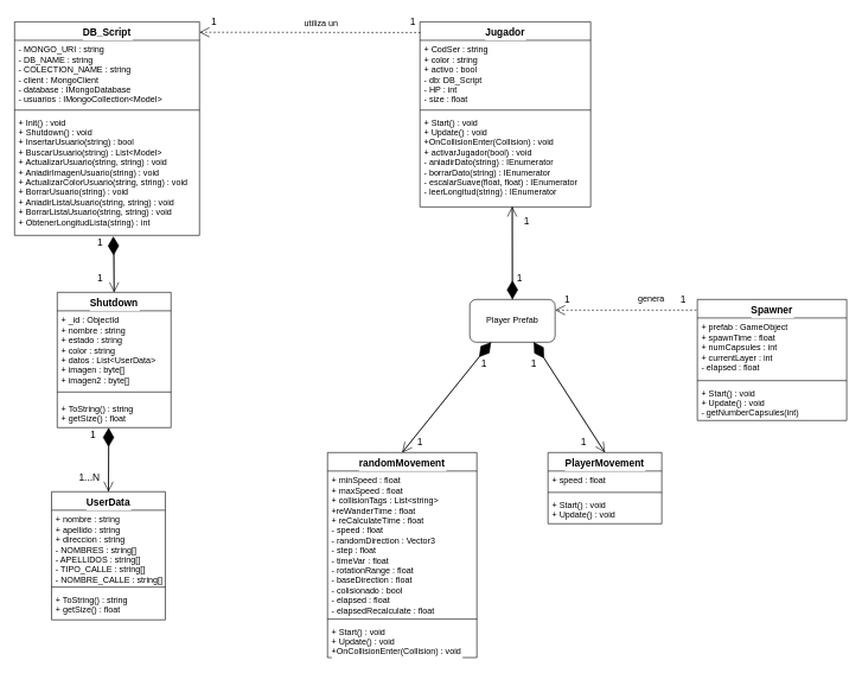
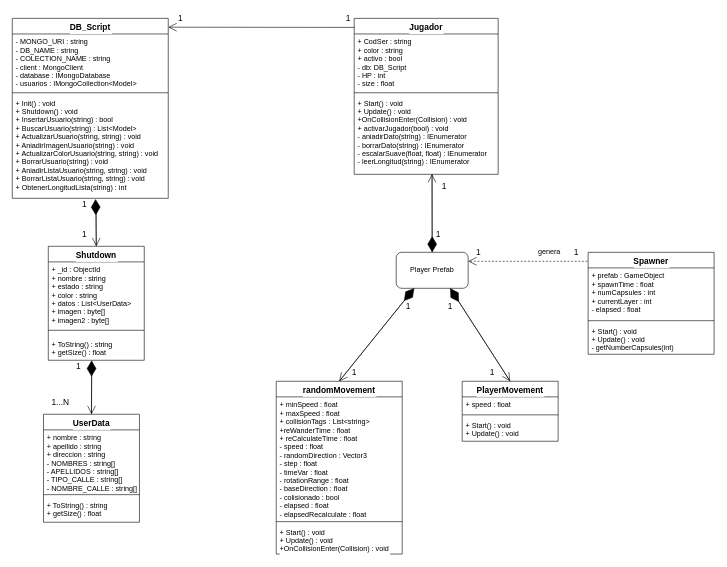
  <mxCell id="0" />
  <mxCell id="1" parent="0" />
  <mxCell id="2" value="Player Prefab" style="rounded=1;whiteSpace=wrap;html=1;labelBackgroundColor=#ffffff;" parent="1" vertex="1"><mxGeometry x="660" y="420" width="120" height="60" as="geometry" /></mxCell>
  <mxCell id="3" value="DB_Script" style="swimlane;fontStyle=1;align=center;verticalAlign=top;childLayout=stackLayout;horizontal=1;startSize=26;horizontalStack=0;resizeParent=1;resizeParentMax=0;resizeLast=0;collapsible=1;marginBottom=0;shadow=0;fontSize=14;labelBackgroundColor=#ffffff;" parent="1" vertex="1"><mxGeometry x="20" y="30" width="260" height="300" as="geometry" /></mxCell>
  <mxCell id="4" value="- MONGO_URI : string&#10;- DB_NAME : string&#10;- COLECTION_NAME : string&#10;- client : MongoClient&#10;- database : IMongoDatabase&#10;- usuarios : IMongoCollection&lt;Model&gt;" style="text;strokeColor=none;fillColor=none;align=left;verticalAlign=top;spacingLeft=4;spacingRight=4;overflow=hidden;rotatable=0;points=[[0,0.5],[1,0.5]];portConstraint=eastwest;" parent="3" vertex="1"><mxGeometry y="26" width="260" height="94" as="geometry" /></mxCell>
  <mxCell id="5" value="" style="line;strokeWidth=1;fillColor=none;align=left;verticalAlign=middle;spacingTop=-1;spacingLeft=3;spacingRight=3;rotatable=0;labelPosition=right;points=[];portConstraint=eastwest;" parent="3" vertex="1"><mxGeometry y="120" width="260" height="8" as="geometry" /></mxCell>
  <mxCell id="6" value="+ Init() : void&#10;+ Shutdown() : void&#10;+ InsertarUsuario(string) : bool&#10;+ BuscarUsuario(string) : List&lt;Model&gt;&#10;+ ActualizarUsuario(string, string) : void&#10;+ AniadirImagenUsuario(string) : void&#10;+ ActualizarColorUsuario(string, string) : void&#10;+ BorrarUsuario(string) : void&#10;+ AniadirListaUsuario(string, string) : void&#10;+ BorrarListaUsuario(string, string) : void&#10;+ ObtenerLongitudLista(string) : int" style="text;strokeColor=none;fillColor=none;align=left;verticalAlign=top;spacingLeft=4;spacingRight=4;overflow=hidden;rotatable=0;points=[[0,0.5],[1,0.5]];portConstraint=eastwest;" parent="3" vertex="1"><mxGeometry y="128" width="260" height="172" as="geometry" /></mxCell>
  <mxCell id="7" value="Jugador" style="swimlane;fontStyle=1;align=center;verticalAlign=top;childLayout=stackLayout;horizontal=1;startSize=26;horizontalStack=0;resizeParent=1;resizeParentMax=0;resizeLast=0;collapsible=1;marginBottom=0;shadow=0;fontSize=14;labelBackgroundColor=#ffffff;" parent="1" vertex="1"><mxGeometry x="590" y="30" width="240" height="260" as="geometry"><mxRectangle x="90" y="170" width="90" height="26" as="alternateBounds" /></mxGeometry></mxCell>
  <mxCell id="8" value="+ CodSer : string&#10;+ color : string&#10;+ activo : bool&#10;- db: DB_Script&#10;- HP : int&#10;- size : float&#10;" style="text;strokeColor=none;fillColor=none;align=left;verticalAlign=top;spacingLeft=4;spacingRight=4;overflow=hidden;rotatable=0;points=[[0,0.5],[1,0.5]];portConstraint=eastwest;" parent="7" vertex="1"><mxGeometry y="26" width="240" height="94" as="geometry" /></mxCell>
  <mxCell id="9" value="" style="line;strokeWidth=1;fillColor=none;align=left;verticalAlign=middle;spacingTop=-1;spacingLeft=3;spacingRight=3;rotatable=0;labelPosition=right;points=[];portConstraint=eastwest;" parent="7" vertex="1"><mxGeometry y="120" width="240" height="8" as="geometry" /></mxCell>
  <mxCell id="10" value="+ Start() : void&#10;+ Update() : void&#10;+OnCollisionEnter(Collision) : void&#10;+ activarJugador(bool) : void&#10;- aniadirDato(string) : IEnumerator&#10;- borrarDato(string) : IEnumerator&#10;- escalarSuave(float, float) : IEnumerator&#10;- leerLongitud(string) : IEnumerator" style="text;strokeColor=none;fillColor=none;align=left;verticalAlign=top;spacingLeft=4;spacingRight=4;overflow=hidden;rotatable=0;points=[[0,0.5],[1,0.5]];portConstraint=eastwest;" parent="7" vertex="1"><mxGeometry y="128" width="240" height="132" as="geometry" /></mxCell>
  <mxCell id="11" value="1" style="text;html=1;align=center;verticalAlign=middle;resizable=0;points=[];autosize=1;fontSize=14;" parent="1" vertex="1"><mxGeometry x="950" y="410" width="20" height="20" as="geometry" /></mxCell>
  <mxCell id="12" value="1" style="text;html=1;align=center;verticalAlign=middle;resizable=0;points=[];autosize=1;fontSize=14;" parent="1" vertex="1"><mxGeometry x="787" y="410" width="20" height="20" as="geometry" /></mxCell>
  <mxCell id="13" value="1" style="text;html=1;align=center;verticalAlign=middle;resizable=0;points=[];autosize=1;fontSize=14;" parent="1" vertex="1"><mxGeometry x="740" y="500" width="20" height="20" as="geometry" /></mxCell>
  <mxCell id="14" value="1" style="text;html=1;align=center;verticalAlign=middle;resizable=0;points=[];autosize=1;fontSize=14;" parent="1" vertex="1"><mxGeometry x="810" y="610" width="20" height="20" as="geometry" /></mxCell>
  <mxCell id="15" value="1" style="text;html=1;align=center;verticalAlign=middle;resizable=0;points=[];autosize=1;fontSize=14;" parent="1" vertex="1"><mxGeometry x="670" y="500" width="20" height="20" as="geometry" /></mxCell>
  <mxCell id="16" value="1" style="text;html=1;align=center;verticalAlign=middle;resizable=0;points=[];autosize=1;fontSize=14;" parent="1" vertex="1"><mxGeometry x="580" y="610" width="20" height="20" as="geometry" /></mxCell>
  <mxCell id="17" value="1" style="text;html=1;align=center;verticalAlign=middle;resizable=0;points=[];autosize=1;fontSize=14;" parent="1" vertex="1"><mxGeometry x="720" y="380" width="20" height="20" as="geometry" /></mxCell>
  <mxCell id="18" value="1" style="text;html=1;align=center;verticalAlign=middle;resizable=0;points=[];autosize=1;fontSize=14;" parent="1" vertex="1"><mxGeometry x="730" y="300" width="20" height="20" as="geometry" /></mxCell>
  <mxCell id="19" value="1" style="text;html=1;align=center;verticalAlign=middle;resizable=0;points=[];autosize=1;fontSize=14;" parent="1" vertex="1"><mxGeometry x="570" y="20" width="20" height="20" as="geometry" /></mxCell>
  <mxCell id="20" value="1" style="text;html=1;align=center;verticalAlign=middle;resizable=0;points=[];autosize=1;fontSize=14;" parent="1" vertex="1"><mxGeometry x="290" y="20" width="20" height="20" as="geometry" /></mxCell>
  <mxCell id="21" value="1" style="text;html=1;align=center;verticalAlign=middle;resizable=0;points=[];autosize=1;fontSize=14;" parent="1" vertex="1"><mxGeometry x="130" y="330" width="20" height="20" as="geometry" /></mxCell>
  <mxCell id="22" value="1" style="text;html=1;align=center;verticalAlign=middle;resizable=0;points=[];autosize=1;fontSize=14;" parent="1" vertex="1"><mxGeometry x="130" y="380" width="20" height="20" as="geometry" /></mxCell>
  <mxCell id="23" value="1" style="text;html=1;align=center;verticalAlign=middle;resizable=0;points=[];autosize=1;fontSize=14;" parent="1" vertex="1"><mxGeometry x="120" y="600" width="20" height="20" as="geometry" /></mxCell>
- <mxCell id="24" value="1...N" style="text;html=1;align=center;verticalAlign=middle;resizable=0;points=[];autosize=1;fontSize=14;" parent="1" vertex="1"><mxGeometry x="100" y="660" width="50" height="20" as="geometry" /></mxCell>
+ <mxCell id="24" value="1...N" style="text;html=1;align=center;verticalAlign=middle;resizable=0;points=[];autosize=1;fontSize=14;" parent="1" vertex="1"><mxGeometry x="75" y="660" width="50" height="20" as="geometry" /></mxCell>
  <mxCell id="25" value="" style="endArrow=diamondThin;endFill=1;endSize=24;html=1;entryX=0.534;entryY=1.007;entryDx=0;entryDy=0;entryPerimeter=0;exitX=0.5;exitY=0;exitDx=0;exitDy=0;" parent="1" source="26" target="6" edge="1"><mxGeometry width="160" relative="1" as="geometry"><mxPoint x="190" y="380" as="sourcePoint" /><mxPoint x="350" y="380" as="targetPoint" /></mxGeometry></mxCell>
  <mxCell id="26" value="Shutdown" style="swimlane;fontStyle=1;align=center;verticalAlign=top;childLayout=stackLayout;horizontal=1;startSize=26;horizontalStack=0;resizeParent=1;resizeParentMax=0;resizeLast=0;collapsible=1;marginBottom=0;shadow=0;fontSize=14;labelBackgroundColor=#ffffff;" parent="1" vertex="1"><mxGeometry x="80" y="410" width="160" height="190" as="geometry" /></mxCell>
  <mxCell id="27" value="+ _id : ObjectId&#10;+ nombre : string&#10;+ estado : string&#10;+ color : string&#10;+ datos : List&lt;UserData&gt;&#10;+ imagen : byte[]&#10;+ imagen2 : byte[]&#10;" style="text;strokeColor=none;fillColor=none;align=left;verticalAlign=top;spacingLeft=4;spacingRight=4;overflow=hidden;rotatable=0;points=[[0,0.5],[1,0.5]];portConstraint=eastwest;" parent="26" vertex="1"><mxGeometry y="26" width="160" height="104" as="geometry" /></mxCell>
  <mxCell id="28" value="" style="line;strokeWidth=1;fillColor=none;align=left;verticalAlign=middle;spacingTop=-1;spacingLeft=3;spacingRight=3;rotatable=0;labelPosition=right;points=[];portConstraint=eastwest;" parent="26" vertex="1"><mxGeometry y="130" width="160" height="20" as="geometry" /></mxCell>
  <mxCell id="29" value="+ ToString() : string&#10;+ getSize() : float" style="text;strokeColor=none;fillColor=none;align=left;verticalAlign=top;spacingLeft=4;spacingRight=4;overflow=hidden;rotatable=0;points=[[0,0.5],[1,0.5]];portConstraint=eastwest;" parent="26" vertex="1"><mxGeometry y="150" width="160" height="40" as="geometry" /></mxCell>
  <mxCell id="30" value="" style="endArrow=diamondThin;endFill=1;endSize=24;html=1;exitX=0.5;exitY=0;exitDx=0;exitDy=0;entryX=0.451;entryY=1.008;entryDx=0;entryDy=0;entryPerimeter=0;" parent="1" source="31" target="29" edge="1"><mxGeometry width="160" relative="1" as="geometry"><mxPoint x="291.16" y="698.8" as="sourcePoint" /><mxPoint x="160" y="610" as="targetPoint" /></mxGeometry></mxCell>
  <mxCell id="31" value="UserData" style="swimlane;fontStyle=1;align=center;verticalAlign=top;childLayout=stackLayout;horizontal=1;startSize=26;horizontalStack=0;resizeParent=1;resizeParentMax=0;resizeLast=0;collapsible=1;marginBottom=0;shadow=0;fontSize=14;labelBackgroundColor=#ffffff;" parent="1" vertex="1"><mxGeometry x="72" y="690" width="160" height="180" as="geometry" /></mxCell>
  <mxCell id="32" value="+ nombre : string&#10;+ apellido : string&#10;+ direccion : string&#10;- NOMBRES : string[]&#10;- APELLIDOS : string[]&#10;- TIPO_CALLE : string[]&#10;- NOMBRE_CALLE : string[]" style="text;strokeColor=none;fillColor=none;align=left;verticalAlign=top;spacingLeft=4;spacingRight=4;overflow=hidden;rotatable=0;points=[[0,0.5],[1,0.5]];portConstraint=eastwest;" parent="31" vertex="1"><mxGeometry y="26" width="160" height="104" as="geometry" /></mxCell>
  <mxCell id="33" value="" style="line;strokeWidth=1;fillColor=none;align=left;verticalAlign=middle;spacingTop=-1;spacingLeft=3;spacingRight=3;rotatable=0;labelPosition=right;points=[];portConstraint=eastwest;" parent="31" vertex="1"><mxGeometry y="130" width="160" height="8" as="geometry" /></mxCell>
  <mxCell id="34" value="+ ToString() : string&#10;+ getSize() : float" style="text;strokeColor=none;fillColor=none;align=left;verticalAlign=top;spacingLeft=4;spacingRight=4;overflow=hidden;rotatable=0;points=[[0,0.5],[1,0.5]];portConstraint=eastwest;" parent="31" vertex="1"><mxGeometry y="138" width="160" height="42" as="geometry" /></mxCell>
  <mxCell id="35" value="" style="endArrow=open;endFill=1;endSize=12;html=1;" parent="1" edge="1"><mxGeometry width="160" relative="1" as="geometry"><mxPoint x="160" y="340" as="sourcePoint" /><mxPoint x="160" y="410" as="targetPoint" /></mxGeometry></mxCell>
  <mxCell id="36" value="" style="endArrow=open;endFill=1;endSize=12;html=1;entryX=0.5;entryY=0;entryDx=0;entryDy=0;exitX=0.454;exitY=1.024;exitDx=0;exitDy=0;exitPerimeter=0;" parent="1" source="29" target="31" edge="1"><mxGeometry width="160" relative="1" as="geometry"><mxPoint x="150" y="610" as="sourcePoint" /><mxPoint x="380" y="630" as="targetPoint" /></mxGeometry></mxCell>
- <mxCell id="37" value="" style="endArrow=open;endFill=1;endSize=12;html=1;entryX=1;entryY=0.049;entryDx=0;entryDy=0;entryPerimeter=0;exitX=0.003;exitY=0.058;exitDx=0;exitDy=0;exitPerimeter=0;dashed=1;" parent="1" source="7" target="3" edge="1"><mxGeometry width="160" relative="1" as="geometry"><mxPoint x="380" y="110" as="sourcePoint" /><mxPoint x="540" y="110" as="targetPoint" /></mxGeometry></mxCell>
+ <mxCell id="37" value="" style="endArrow=open;endFill=1;endSize=12;html=1;entryX=1;entryY=0.049;entryDx=0;entryDy=0;entryPerimeter=0;exitX=0.003;exitY=0.058;exitDx=0;exitDy=0;exitPerimeter=0;" parent="1" source="7" target="3" edge="1"><mxGeometry width="160" relative="1" as="geometry"><mxPoint x="380" y="110" as="sourcePoint" /><mxPoint x="540" y="110" as="targetPoint" /></mxGeometry></mxCell>
  <mxCell id="38" value="" style="endArrow=open;endFill=1;endSize=12;html=1;exitX=0.5;exitY=0;exitDx=0;exitDy=0;entryX=0.54;entryY=0.996;entryDx=0;entryDy=0;entryPerimeter=0;" parent="1" source="2" target="10" edge="1"><mxGeometry width="160" relative="1" as="geometry"><mxPoint x="610.72" y="55.08" as="sourcePoint" /><mxPoint x="740" y="320" as="targetPoint" /></mxGeometry></mxCell>
  <mxCell id="39" value="" style="endArrow=diamondThin;endFill=1;endSize=24;html=1;entryX=0.5;entryY=0;entryDx=0;entryDy=0;" parent="1" target="2" edge="1"><mxGeometry width="160" relative="1" as="geometry"><mxPoint x="720" y="290" as="sourcePoint" /><mxPoint x="620" y="360" as="targetPoint" /></mxGeometry></mxCell>
  <mxCell id="40" value="" style="endArrow=diamondThin;endFill=1;endSize=24;html=1;entryX=0.25;entryY=1;entryDx=0;entryDy=0;exitX=0.5;exitY=0;exitDx=0;exitDy=0;" parent="1" source="45" target="2" edge="1"><mxGeometry width="160" relative="1" as="geometry"><mxPoint x="600" y="550" as="sourcePoint" /><mxPoint x="760" y="550" as="targetPoint" /></mxGeometry></mxCell>
  <mxCell id="41" value="" style="endArrow=open;endFill=1;endSize=12;html=1;entryX=0.5;entryY=0;entryDx=0;entryDy=0;exitX=0.25;exitY=1;exitDx=0;exitDy=0;" parent="1" source="2" target="45" edge="1"><mxGeometry width="160" relative="1" as="geometry"><mxPoint x="450" y="510" as="sourcePoint" /><mxPoint x="610" y="510" as="targetPoint" /></mxGeometry></mxCell>
  <mxCell id="42" value="" style="endArrow=open;endFill=1;endSize=12;html=1;exitX=0.75;exitY=1;exitDx=0;exitDy=0;entryX=0.5;entryY=0;entryDx=0;entryDy=0;" parent="1" source="2" target="49" edge="1"><mxGeometry width="160" relative="1" as="geometry"><mxPoint x="630" y="560" as="sourcePoint" /><mxPoint x="790" y="560" as="targetPoint" /></mxGeometry></mxCell>
  <mxCell id="43" value="" style="endArrow=diamondThin;endFill=1;endSize=24;html=1;entryX=0.75;entryY=1;entryDx=0;entryDy=0;exitX=0.5;exitY=0;exitDx=0;exitDy=0;" parent="1" source="49" target="2" edge="1"><mxGeometry width="160" relative="1" as="geometry"><mxPoint x="840" y="600" as="sourcePoint" /><mxPoint x="820" y="540" as="targetPoint" /></mxGeometry></mxCell>
  <mxCell id="44" value="" style="endArrow=open;endFill=1;endSize=12;html=1;entryX=1;entryY=0.25;entryDx=0;entryDy=0;exitX=-0.006;exitY=0.088;exitDx=0;exitDy=0;exitPerimeter=0;dashed=1;" parent="1" source="54" target="2" edge="1"><mxGeometry width="160" relative="1" as="geometry"><mxPoint x="790" y="460" as="sourcePoint" /><mxPoint x="950" y="460" as="targetPoint" /></mxGeometry></mxCell>
  <mxCell id="45" value="randomMovement" style="swimlane;fontStyle=1;align=center;verticalAlign=top;childLayout=stackLayout;horizontal=1;startSize=26;horizontalStack=0;resizeParent=1;resizeParentMax=0;resizeLast=0;collapsible=1;marginBottom=0;shadow=0;fontSize=14;labelBackgroundColor=#ffffff;" parent="1" vertex="1"><mxGeometry x="460" y="635" width="210" height="288" as="geometry" /></mxCell>
  <mxCell id="46" value="+ minSpeed : float&#10;+ maxSpeed : float&#10;+ collisionTags : List&lt;string&gt;&#10;+reWanderTime : float&#10;+ reCalculateTime : float&#10;- speed : float&#10;- randomDirection : Vector3&#10;- step : float&#10;- timeVar : float&#10;- rotationRange : float&#10;- baseDirection : float&#10;- colisionado : bool&#10;- elapsed : float&#10;- elapsedRecalculate : float" style="text;strokeColor=none;fillColor=none;align=left;verticalAlign=top;spacingLeft=4;spacingRight=4;overflow=hidden;rotatable=0;points=[[0,0.5],[1,0.5]];portConstraint=eastwest;labelBackgroundColor=#ffffff;" parent="45" vertex="1"><mxGeometry y="26" width="210" height="204" as="geometry" /></mxCell>
  <mxCell id="47" value="" style="line;strokeWidth=1;fillColor=none;align=left;verticalAlign=middle;spacingTop=-1;spacingLeft=3;spacingRight=3;rotatable=0;labelPosition=right;points=[];portConstraint=eastwest;" parent="45" vertex="1"><mxGeometry y="230" width="210" height="8" as="geometry" /></mxCell>
  <mxCell id="48" value="+ Start() : void&#10;+ Update() : void&#10;+OnCollisionEnter(Collision) : void" style="text;strokeColor=none;fillColor=none;align=left;verticalAlign=top;spacingLeft=4;spacingRight=4;overflow=hidden;rotatable=0;points=[[0,0.5],[1,0.5]];portConstraint=eastwest;labelBackgroundColor=#ffffff;" parent="45" vertex="1"><mxGeometry y="238" width="210" height="50" as="geometry" /></mxCell>
  <mxCell id="49" value="PlayerMovement" style="swimlane;fontStyle=1;align=center;verticalAlign=top;childLayout=stackLayout;horizontal=1;startSize=26;horizontalStack=0;resizeParent=1;resizeParentMax=0;resizeLast=0;collapsible=1;marginBottom=0;shadow=0;fontSize=14;labelBackgroundColor=#ffffff;" parent="1" vertex="1"><mxGeometry x="770" y="635" width="160" height="100" as="geometry" /></mxCell>
  <mxCell id="50" value="+ speed : float" style="text;strokeColor=none;fillColor=none;align=left;verticalAlign=top;spacingLeft=4;spacingRight=4;overflow=hidden;rotatable=0;points=[[0,0.5],[1,0.5]];portConstraint=eastwest;" parent="49" vertex="1"><mxGeometry y="26" width="160" height="26" as="geometry" /></mxCell>
  <mxCell id="51" value="" style="line;strokeWidth=1;fillColor=none;align=left;verticalAlign=middle;spacingTop=-1;spacingLeft=3;spacingRight=3;rotatable=0;labelPosition=right;points=[];portConstraint=eastwest;" parent="49" vertex="1"><mxGeometry y="52" width="160" height="8" as="geometry" /></mxCell>
  <mxCell id="52" value="+ Start() : void&#10;+ Update() : void" style="text;strokeColor=none;fillColor=none;align=left;verticalAlign=top;spacingLeft=4;spacingRight=4;overflow=hidden;rotatable=0;points=[[0,0.5],[1,0.5]];portConstraint=eastwest;" parent="49" vertex="1"><mxGeometry y="60" width="160" height="40" as="geometry" /></mxCell>
- <mxCell id="53" value="utiliza un" style="text;html=1;align=center;verticalAlign=middle;resizable=0;points=[];autosize=1;" vertex="1" parent="1"><mxGeometry x="421" y="22" width="60" height="20" as="geometry" /></mxCell>
  <mxCell id="54" value="Spawner" style="swimlane;fontStyle=1;align=center;verticalAlign=top;childLayout=stackLayout;horizontal=1;startSize=26;horizontalStack=0;resizeParent=1;resizeParentMax=0;resizeLast=0;collapsible=1;marginBottom=0;shadow=0;fontSize=14;labelBackgroundColor=#ffffff;" parent="1" vertex="1"><mxGeometry x="980" y="420" width="210" height="170" as="geometry" /></mxCell>
  <mxCell id="55" value="+ prefab : GameObject&#10;+ spawnTime : float&#10;+ numCapsules : int&#10;+ currentLayer : int&#10;- elapsed : float" style="text;strokeColor=none;fillColor=none;align=left;verticalAlign=top;spacingLeft=4;spacingRight=4;overflow=hidden;rotatable=0;points=[[0,0.5],[1,0.5]];portConstraint=eastwest;" parent="54" vertex="1"><mxGeometry y="26" width="210" height="84" as="geometry" /></mxCell>
  <mxCell id="56" value="" style="line;strokeWidth=1;fillColor=none;align=left;verticalAlign=middle;spacingTop=-1;spacingLeft=3;spacingRight=3;rotatable=0;labelPosition=right;points=[];portConstraint=eastwest;" parent="54" vertex="1"><mxGeometry y="110" width="210" height="8" as="geometry" /></mxCell>
  <mxCell id="57" value="+ Start() : void&#10;+ Update() : void&#10;- getNumberCapsules(int)" style="text;strokeColor=none;fillColor=none;align=left;verticalAlign=top;spacingLeft=4;spacingRight=4;overflow=hidden;rotatable=0;points=[[0,0.5],[1,0.5]];portConstraint=eastwest;" parent="54" vertex="1"><mxGeometry y="118" width="210" height="52" as="geometry" /></mxCell>
  <mxCell id="58" value="genera" style="text;html=1;align=center;verticalAlign=middle;resizable=0;points=[];autosize=1;" vertex="1" parent="1"><mxGeometry x="890" y="410" width="50" height="20" as="geometry" /></mxCell>
